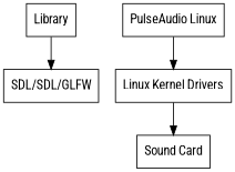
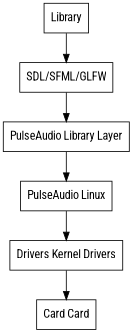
  digraph {
    fontname="Roboto Condensed"
    node [fontname="Roboto Condensed" shape=box]
    edge [fontname="Roboto Condensed"]
    n1 [label=Library]
-   "SDL/SFML/GLFW" [label="SDL/SDL/GLFW"]
+   "SDL/SFML/GLFW"
+   "PulseAudio Library Layer"
    n4 [label="PulseAudio Linux"]
-   "Linux Kernel Drivers"
-   "Sound Card"
+   "Linux Kernel Drivers" [label="Drivers Kernel Drivers"]
+   "Sound Card" [label="Card Card"]
    n1 -> "SDL/SFML/GLFW"
+   "SDL/SFML/GLFW" -> "PulseAudio Library Layer"
+   "PulseAudio Library Layer" -> n4
    n4 -> "Linux Kernel Drivers"
    "Linux Kernel Drivers" -> "Sound Card"
  }
